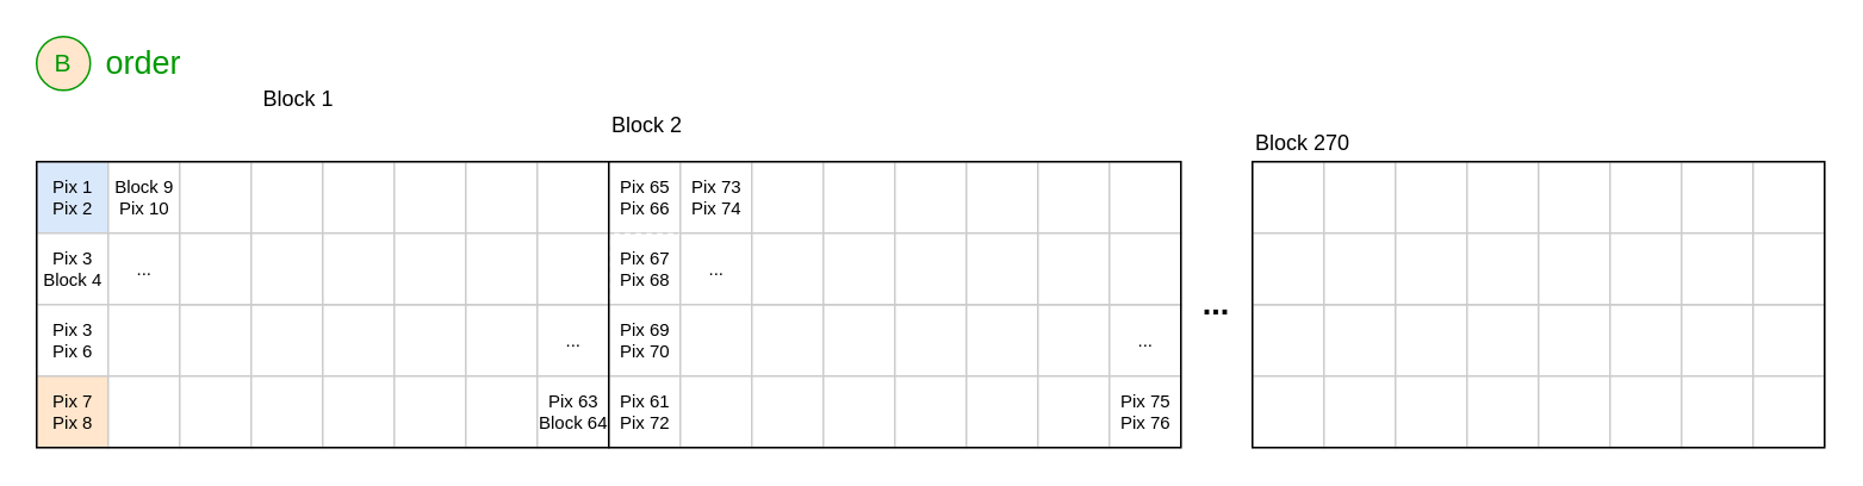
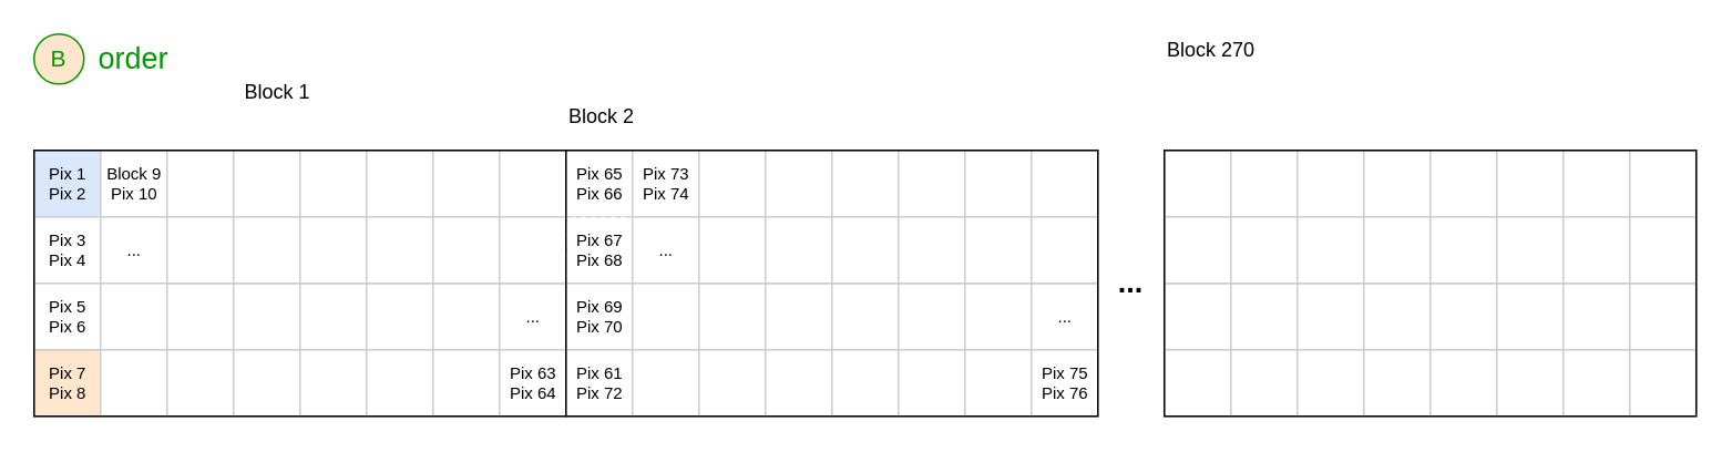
  <mxCell id="0" style=";html=1;" />
  <mxCell id="1" style=";html=1;" parent="0" />
  <mxCell id="2" value="Pix 1&lt;br&gt;Pix 2" style="align=center;strokeColor=#CCCCCC;html=1;fontSize=10;fillColor=#dae8fc;" parent="1" vertex="1"><mxGeometry x="20" y="90" width="40" height="40" as="geometry" /></mxCell>
  <mxCell id="3" value="Block 1" style="text;html=1;strokeColor=none;fillColor=none;align=left;verticalAlign=middle;whiteSpace=wrap;rounded=0;" parent="1" vertex="1"><mxGeometry x="145" y="45" width="50" height="20" as="geometry" /></mxCell>
  <mxCell id="4" value="Block 2" style="text;html=1;strokeColor=none;fillColor=none;align=left;verticalAlign=middle;whiteSpace=wrap;rounded=0;" parent="1" vertex="1"><mxGeometry x="340" y="60" width="50" height="20" as="geometry" /></mxCell>
- <mxCell id="5" value="Block 270" style="text;html=1;strokeColor=none;fillColor=none;align=left;verticalAlign=middle;whiteSpace=wrap;rounded=0;" parent="1" vertex="1"><mxGeometry x="700" y="70" width="70" height="20" as="geometry" /></mxCell>
+ <mxCell id="5" value="Block 270" style="text;html=1;strokeColor=none;fillColor=none;align=left;verticalAlign=middle;whiteSpace=wrap;rounded=0;" parent="1" vertex="1"><mxGeometry x="700" y="20" width="70" height="20" as="geometry" /></mxCell>
  <mxCell id="6" value="..." style="text;html=1;strokeColor=none;fillColor=none;align=center;verticalAlign=middle;whiteSpace=wrap;rounded=0;fontColor=#000000;fontStyle=1;fontSize=18;" parent="1" vertex="1"><mxGeometry x="660" y="160" width="40" height="20" as="geometry" /></mxCell>
  <mxCell id="7" value="B" style="ellipse;whiteSpace=wrap;html=1;aspect=fixed;strokeColor=#009900;fontColor=#009900;fontSize=14;fillColor=#ffe6cc;" parent="1" vertex="1"><mxGeometry x="20" y="20" width="30" height="30" as="geometry" /></mxCell>
  <mxCell id="8" value="order" style="text;html=1;strokeColor=none;fillColor=none;align=center;verticalAlign=middle;whiteSpace=wrap;rounded=0;fontSize=18;fontColor=#009900;" parent="1" vertex="1"><mxGeometry x="60" y="25" width="40" height="20" as="geometry" /></mxCell>
- <mxCell id="9" value="Pix 3&lt;br&gt;Block 4" style="align=center;strokeColor=#CCCCCC;html=1;fontSize=10;" vertex="1" parent="1"><mxGeometry x="20" y="130" width="40" height="40" as="geometry" /></mxCell>
- <mxCell id="10" value="Pix 3&lt;br&gt;Pix 6" style="align=center;strokeColor=#CCCCCC;html=1;fontSize=10;" vertex="1" parent="1"><mxGeometry x="20" y="170" width="40" height="40" as="geometry" /></mxCell>
+ <mxCell id="9" value="Pix 3&lt;br&gt;Pix 4" style="align=center;strokeColor=#CCCCCC;html=1;fontSize=10;" vertex="1" parent="1"><mxGeometry x="20" y="130" width="40" height="40" as="geometry" /></mxCell>
+ <mxCell id="10" value="Pix 5&lt;br&gt;Pix 6" style="align=center;strokeColor=#CCCCCC;html=1;fontSize=10;" vertex="1" parent="1"><mxGeometry x="20" y="170" width="40" height="40" as="geometry" /></mxCell>
  <mxCell id="11" value="Pix 7&lt;br&gt;Pix 8" style="align=center;strokeColor=#CCCCCC;html=1;fontSize=10;fillColor=#ffe6cc;" vertex="1" parent="1"><mxGeometry x="20" y="210" width="40" height="40" as="geometry" /></mxCell>
  <mxCell id="12" value="Block 9&lt;br&gt;Pix 10" style="align=center;strokeColor=#CCCCCC;html=1;fontSize=10;" vertex="1" parent="1"><mxGeometry x="60" y="90" width="40" height="40" as="geometry" /></mxCell>
  <mxCell id="13" value="..." style="align=center;strokeColor=#CCCCCC;html=1;fontSize=10;" vertex="1" parent="1"><mxGeometry x="60" y="130" width="40" height="40" as="geometry" /></mxCell>
  <mxCell id="14" value="" style="align=center;strokeColor=#CCCCCC;html=1;fontSize=10;" vertex="1" parent="1"><mxGeometry x="60" y="170" width="40" height="40" as="geometry" /></mxCell>
  <mxCell id="15" value="" style="align=center;strokeColor=#CCCCCC;html=1;fontSize=10;" vertex="1" parent="1"><mxGeometry x="60" y="210" width="40" height="40" as="geometry" /></mxCell>
  <mxCell id="16" value="" style="align=center;strokeColor=#CCCCCC;html=1;fontSize=10;" vertex="1" parent="1"><mxGeometry x="100" y="170" width="40" height="40" as="geometry" /></mxCell>
  <mxCell id="17" value="" style="align=center;strokeColor=#CCCCCC;html=1;fontSize=10;" vertex="1" parent="1"><mxGeometry x="100" y="210" width="40" height="40" as="geometry" /></mxCell>
  <mxCell id="18" value="" style="align=center;strokeColor=#CCCCCC;html=1;fontSize=10;" vertex="1" parent="1"><mxGeometry x="100" y="90" width="40" height="40" as="geometry" /></mxCell>
  <mxCell id="19" value="" style="align=center;strokeColor=#CCCCCC;html=1;fontSize=10;" vertex="1" parent="1"><mxGeometry x="100" y="130" width="40" height="40" as="geometry" /></mxCell>
  <mxCell id="20" value="" style="align=center;strokeColor=#CCCCCC;html=1;fontSize=10;" vertex="1" parent="1"><mxGeometry x="140" y="170" width="40" height="40" as="geometry" /></mxCell>
  <mxCell id="21" value="" style="align=center;strokeColor=#CCCCCC;html=1;fontSize=10;" vertex="1" parent="1"><mxGeometry x="140" y="210" width="40" height="40" as="geometry" /></mxCell>
  <mxCell id="22" value="" style="align=center;strokeColor=#CCCCCC;html=1;fontSize=10;" vertex="1" parent="1"><mxGeometry x="140" y="90" width="40" height="40" as="geometry" /></mxCell>
  <mxCell id="23" value="" style="align=center;strokeColor=#CCCCCC;html=1;fontSize=10;" vertex="1" parent="1"><mxGeometry x="140" y="130" width="40" height="40" as="geometry" /></mxCell>
  <mxCell id="24" value="" style="align=center;strokeColor=#CCCCCC;html=1;fontSize=10;" vertex="1" parent="1"><mxGeometry x="180" y="170" width="40" height="40" as="geometry" /></mxCell>
  <mxCell id="25" value="" style="align=center;strokeColor=#CCCCCC;html=1;fontSize=10;" vertex="1" parent="1"><mxGeometry x="180" y="210" width="40" height="40" as="geometry" /></mxCell>
  <mxCell id="26" value="" style="align=center;strokeColor=#CCCCCC;html=1;fontSize=10;" vertex="1" parent="1"><mxGeometry x="180" y="90" width="40" height="40" as="geometry" /></mxCell>
  <mxCell id="27" value="" style="align=center;strokeColor=#CCCCCC;html=1;fontSize=10;" vertex="1" parent="1"><mxGeometry x="180" y="130" width="40" height="40" as="geometry" /></mxCell>
  <mxCell id="28" value="" style="align=center;strokeColor=#CCCCCC;html=1;fontSize=10;" vertex="1" parent="1"><mxGeometry x="220" y="170" width="40" height="40" as="geometry" /></mxCell>
  <mxCell id="29" value="" style="align=center;strokeColor=#CCCCCC;html=1;fontSize=10;" vertex="1" parent="1"><mxGeometry x="220" y="210" width="40" height="40" as="geometry" /></mxCell>
  <mxCell id="30" value="" style="align=center;strokeColor=#CCCCCC;html=1;fontSize=10;" vertex="1" parent="1"><mxGeometry x="220" y="90" width="40" height="40" as="geometry" /></mxCell>
  <mxCell id="31" value="" style="align=center;strokeColor=#CCCCCC;html=1;fontSize=10;" vertex="1" parent="1"><mxGeometry x="220" y="130" width="40" height="40" as="geometry" /></mxCell>
  <mxCell id="32" value="" style="align=center;strokeColor=#CCCCCC;html=1;fontSize=10;" vertex="1" parent="1"><mxGeometry x="260" y="170" width="40" height="40" as="geometry" /></mxCell>
  <mxCell id="33" value="" style="align=center;strokeColor=#CCCCCC;html=1;fontSize=10;" vertex="1" parent="1"><mxGeometry x="260" y="210" width="40" height="40" as="geometry" /></mxCell>
  <mxCell id="34" value="" style="align=center;strokeColor=#CCCCCC;html=1;fontSize=10;" vertex="1" parent="1"><mxGeometry x="260" y="90" width="40" height="40" as="geometry" /></mxCell>
  <mxCell id="35" value="" style="align=center;strokeColor=#CCCCCC;html=1;fontSize=10;" vertex="1" parent="1"><mxGeometry x="260" y="130" width="40" height="40" as="geometry" /></mxCell>
  <mxCell id="36" value="..." style="align=center;strokeColor=#CCCCCC;html=1;fontSize=10;" vertex="1" parent="1"><mxGeometry x="300" y="170" width="40" height="40" as="geometry" /></mxCell>
- <mxCell id="37" value="Pix 63&lt;br&gt;Block 64" style="align=center;strokeColor=#CCCCCC;html=1;fontSize=10;" vertex="1" parent="1"><mxGeometry x="300" y="210" width="40" height="40" as="geometry" /></mxCell>
+ <mxCell id="37" value="Pix 63&lt;br&gt;Pix 64" style="align=center;strokeColor=#CCCCCC;html=1;fontSize=10;" vertex="1" parent="1"><mxGeometry x="300" y="210" width="40" height="40" as="geometry" /></mxCell>
  <mxCell id="38" value="" style="align=center;strokeColor=#CCCCCC;html=1;fontSize=10;" vertex="1" parent="1"><mxGeometry x="300" y="90" width="40" height="40" as="geometry" /></mxCell>
  <mxCell id="39" value="" style="align=center;strokeColor=#CCCCCC;html=1;fontSize=10;" vertex="1" parent="1"><mxGeometry x="300" y="130" width="40" height="40" as="geometry" /></mxCell>
  <mxCell id="40" value="" style="rounded=0;whiteSpace=wrap;html=1;fillColor=none;" parent="1" vertex="1"><mxGeometry x="20" y="90" width="320" height="160" as="geometry" /></mxCell>
  <mxCell id="41" value="" style="align=center;strokeColor=#CCCCCC;html=1;fontSize=10;" vertex="1" parent="1"><mxGeometry x="700" y="170" width="40" height="40" as="geometry" /></mxCell>
  <mxCell id="42" value="" style="align=center;strokeColor=#CCCCCC;html=1;fontSize=10;" vertex="1" parent="1"><mxGeometry x="700" y="210" width="40" height="40" as="geometry" /></mxCell>
  <mxCell id="43" value="" style="align=center;strokeColor=#CCCCCC;html=1;fontSize=10;" vertex="1" parent="1"><mxGeometry x="700" y="90" width="40" height="40" as="geometry" /></mxCell>
  <mxCell id="44" value="" style="align=center;strokeColor=#CCCCCC;html=1;fontSize=10;" vertex="1" parent="1"><mxGeometry x="700" y="130" width="40" height="40" as="geometry" /></mxCell>
  <mxCell id="45" value="" style="align=center;strokeColor=#CCCCCC;html=1;fontSize=10;" vertex="1" parent="1"><mxGeometry x="740" y="170" width="40" height="40" as="geometry" /></mxCell>
  <mxCell id="46" value="" style="align=center;strokeColor=#CCCCCC;html=1;fontSize=10;" vertex="1" parent="1"><mxGeometry x="740" y="210" width="40" height="40" as="geometry" /></mxCell>
  <mxCell id="47" value="" style="align=center;strokeColor=#CCCCCC;html=1;fontSize=10;" vertex="1" parent="1"><mxGeometry x="740" y="90" width="40" height="40" as="geometry" /></mxCell>
  <mxCell id="48" value="" style="align=center;strokeColor=#CCCCCC;html=1;fontSize=10;" vertex="1" parent="1"><mxGeometry x="740" y="130" width="40" height="40" as="geometry" /></mxCell>
  <mxCell id="49" value="" style="align=center;strokeColor=#CCCCCC;html=1;fontSize=10;" vertex="1" parent="1"><mxGeometry x="780" y="170" width="40" height="40" as="geometry" /></mxCell>
  <mxCell id="50" value="" style="align=center;strokeColor=#CCCCCC;html=1;fontSize=10;" vertex="1" parent="1"><mxGeometry x="780" y="210" width="40" height="40" as="geometry" /></mxCell>
  <mxCell id="51" value="" style="align=center;strokeColor=#CCCCCC;html=1;fontSize=10;" vertex="1" parent="1"><mxGeometry x="780" y="90" width="40" height="40" as="geometry" /></mxCell>
  <mxCell id="52" value="" style="align=center;strokeColor=#CCCCCC;html=1;fontSize=10;" vertex="1" parent="1"><mxGeometry x="780" y="130" width="40" height="40" as="geometry" /></mxCell>
  <mxCell id="53" value="" style="align=center;strokeColor=#CCCCCC;html=1;fontSize=10;" vertex="1" parent="1"><mxGeometry x="820" y="170" width="40" height="40" as="geometry" /></mxCell>
  <mxCell id="54" value="" style="align=center;strokeColor=#CCCCCC;html=1;fontSize=10;" vertex="1" parent="1"><mxGeometry x="820" y="210" width="40" height="40" as="geometry" /></mxCell>
  <mxCell id="55" value="" style="align=center;strokeColor=#CCCCCC;html=1;fontSize=10;" vertex="1" parent="1"><mxGeometry x="820" y="90" width="40" height="40" as="geometry" /></mxCell>
  <mxCell id="56" value="" style="align=center;strokeColor=#CCCCCC;html=1;fontSize=10;" vertex="1" parent="1"><mxGeometry x="820" y="130" width="40" height="40" as="geometry" /></mxCell>
  <mxCell id="57" value="" style="align=center;strokeColor=#CCCCCC;html=1;fontSize=10;" vertex="1" parent="1"><mxGeometry x="860" y="170" width="40" height="40" as="geometry" /></mxCell>
  <mxCell id="58" value="" style="align=center;strokeColor=#CCCCCC;html=1;fontSize=10;" vertex="1" parent="1"><mxGeometry x="860" y="210" width="40" height="40" as="geometry" /></mxCell>
  <mxCell id="59" value="" style="align=center;strokeColor=#CCCCCC;html=1;fontSize=10;" vertex="1" parent="1"><mxGeometry x="860" y="90" width="40" height="40" as="geometry" /></mxCell>
  <mxCell id="60" value="" style="align=center;strokeColor=#CCCCCC;html=1;fontSize=10;" vertex="1" parent="1"><mxGeometry x="860" y="130" width="40" height="40" as="geometry" /></mxCell>
  <mxCell id="61" value="" style="align=center;strokeColor=#CCCCCC;html=1;fontSize=10;" vertex="1" parent="1"><mxGeometry x="900" y="170" width="40" height="40" as="geometry" /></mxCell>
  <mxCell id="62" value="" style="align=center;strokeColor=#CCCCCC;html=1;fontSize=10;" vertex="1" parent="1"><mxGeometry x="900" y="210" width="40" height="40" as="geometry" /></mxCell>
  <mxCell id="63" value="" style="align=center;strokeColor=#CCCCCC;html=1;fontSize=10;" vertex="1" parent="1"><mxGeometry x="900" y="90" width="40" height="40" as="geometry" /></mxCell>
  <mxCell id="64" value="" style="align=center;strokeColor=#CCCCCC;html=1;fontSize=10;" vertex="1" parent="1"><mxGeometry x="900" y="130" width="40" height="40" as="geometry" /></mxCell>
  <mxCell id="65" value="" style="align=center;strokeColor=#CCCCCC;html=1;fontSize=10;" vertex="1" parent="1"><mxGeometry x="940" y="170" width="40" height="40" as="geometry" /></mxCell>
  <mxCell id="66" value="" style="align=center;strokeColor=#CCCCCC;html=1;fontSize=10;" vertex="1" parent="1"><mxGeometry x="940" y="210" width="40" height="40" as="geometry" /></mxCell>
  <mxCell id="67" value="" style="align=center;strokeColor=#CCCCCC;html=1;fontSize=10;" vertex="1" parent="1"><mxGeometry x="940" y="90" width="40" height="40" as="geometry" /></mxCell>
  <mxCell id="68" value="" style="align=center;strokeColor=#CCCCCC;html=1;fontSize=10;" vertex="1" parent="1"><mxGeometry x="940" y="130" width="40" height="40" as="geometry" /></mxCell>
  <mxCell id="69" value="" style="align=center;strokeColor=#CCCCCC;html=1;fontSize=10;" vertex="1" parent="1"><mxGeometry x="980" y="170" width="40" height="40" as="geometry" /></mxCell>
  <mxCell id="70" value="" style="align=center;strokeColor=#CCCCCC;html=1;fontSize=10;" vertex="1" parent="1"><mxGeometry x="980" y="210" width="40" height="40" as="geometry" /></mxCell>
  <mxCell id="71" value="" style="align=center;strokeColor=#CCCCCC;html=1;fontSize=10;" vertex="1" parent="1"><mxGeometry x="980" y="90" width="40" height="40" as="geometry" /></mxCell>
  <mxCell id="72" value="" style="align=center;strokeColor=#CCCCCC;html=1;fontSize=10;" vertex="1" parent="1"><mxGeometry x="980" y="130" width="40" height="40" as="geometry" /></mxCell>
  <mxCell id="73" value="" style="rounded=0;whiteSpace=wrap;html=1;fillColor=none;" parent="1" vertex="1"><mxGeometry x="700" y="90" width="320" height="160" as="geometry" /></mxCell>
  <mxCell id="74" value="Pix 65&lt;br&gt;Pix 66" style="align=center;strokeColor=#CCCCCC;html=1;fontSize=10;" vertex="1" parent="1"><mxGeometry x="340" y="90" width="40" height="40" as="geometry" /></mxCell>
  <mxCell id="75" value="Pix 67&lt;br&gt;Pix 68" style="align=center;strokeColor=#CCCCCC;html=1;fontSize=10;dashed=1;" vertex="1" parent="1"><mxGeometry x="340" y="130" width="40" height="40" as="geometry" /></mxCell>
  <mxCell id="76" value="Pix 69&lt;br&gt;Pix 70" style="align=center;strokeColor=#CCCCCC;html=1;fontSize=10;" vertex="1" parent="1"><mxGeometry x="340" y="170" width="40" height="40" as="geometry" /></mxCell>
  <mxCell id="77" value="Pix 61&lt;br&gt;Pix 72" style="align=center;strokeColor=#CCCCCC;html=1;fontSize=10;" vertex="1" parent="1"><mxGeometry x="340" y="210" width="40" height="40" as="geometry" /></mxCell>
  <mxCell id="78" value="Pix 73&lt;br&gt;Pix 74" style="align=center;strokeColor=#CCCCCC;html=1;fontSize=10;" vertex="1" parent="1"><mxGeometry x="380" y="90" width="40" height="40" as="geometry" /></mxCell>
  <mxCell id="79" value="..." style="align=center;strokeColor=#CCCCCC;html=1;fontSize=10;" vertex="1" parent="1"><mxGeometry x="380" y="130" width="40" height="40" as="geometry" /></mxCell>
  <mxCell id="80" value="" style="align=center;strokeColor=#CCCCCC;html=1;fontSize=10;" vertex="1" parent="1"><mxGeometry x="380" y="170" width="40" height="40" as="geometry" /></mxCell>
  <mxCell id="81" value="" style="align=center;strokeColor=#CCCCCC;html=1;fontSize=10;" vertex="1" parent="1"><mxGeometry x="380" y="210" width="40" height="40" as="geometry" /></mxCell>
  <mxCell id="82" value="" style="align=center;strokeColor=#CCCCCC;html=1;fontSize=10;" vertex="1" parent="1"><mxGeometry x="420" y="170" width="40" height="40" as="geometry" /></mxCell>
  <mxCell id="83" value="" style="align=center;strokeColor=#CCCCCC;html=1;fontSize=10;" vertex="1" parent="1"><mxGeometry x="420" y="210" width="40" height="40" as="geometry" /></mxCell>
  <mxCell id="84" value="" style="align=center;strokeColor=#CCCCCC;html=1;fontSize=10;" vertex="1" parent="1"><mxGeometry x="420" y="90" width="40" height="40" as="geometry" /></mxCell>
  <mxCell id="85" value="" style="align=center;strokeColor=#CCCCCC;html=1;fontSize=10;" vertex="1" parent="1"><mxGeometry x="420" y="130" width="40" height="40" as="geometry" /></mxCell>
  <mxCell id="86" value="" style="align=center;strokeColor=#CCCCCC;html=1;fontSize=10;" vertex="1" parent="1"><mxGeometry x="460" y="170" width="40" height="40" as="geometry" /></mxCell>
  <mxCell id="87" value="" style="align=center;strokeColor=#CCCCCC;html=1;fontSize=10;" vertex="1" parent="1"><mxGeometry x="460" y="210" width="40" height="40" as="geometry" /></mxCell>
  <mxCell id="88" value="" style="align=center;strokeColor=#CCCCCC;html=1;fontSize=10;" vertex="1" parent="1"><mxGeometry x="460" y="90" width="40" height="40" as="geometry" /></mxCell>
  <mxCell id="89" value="" style="align=center;strokeColor=#CCCCCC;html=1;fontSize=10;" vertex="1" parent="1"><mxGeometry x="460" y="130" width="40" height="40" as="geometry" /></mxCell>
  <mxCell id="90" value="" style="align=center;strokeColor=#CCCCCC;html=1;fontSize=10;" vertex="1" parent="1"><mxGeometry x="500" y="170" width="40" height="40" as="geometry" /></mxCell>
  <mxCell id="91" value="" style="align=center;strokeColor=#CCCCCC;html=1;fontSize=10;" vertex="1" parent="1"><mxGeometry x="500" y="210" width="40" height="40" as="geometry" /></mxCell>
  <mxCell id="92" value="" style="align=center;strokeColor=#CCCCCC;html=1;fontSize=10;" vertex="1" parent="1"><mxGeometry x="500" y="90" width="40" height="40" as="geometry" /></mxCell>
  <mxCell id="93" value="" style="align=center;strokeColor=#CCCCCC;html=1;fontSize=10;" vertex="1" parent="1"><mxGeometry x="500" y="130" width="40" height="40" as="geometry" /></mxCell>
  <mxCell id="94" value="" style="align=center;strokeColor=#CCCCCC;html=1;fontSize=10;" vertex="1" parent="1"><mxGeometry x="540" y="170" width="40" height="40" as="geometry" /></mxCell>
  <mxCell id="95" value="" style="align=center;strokeColor=#CCCCCC;html=1;fontSize=10;" vertex="1" parent="1"><mxGeometry x="540" y="210" width="40" height="40" as="geometry" /></mxCell>
  <mxCell id="96" value="" style="align=center;strokeColor=#CCCCCC;html=1;fontSize=10;" vertex="1" parent="1"><mxGeometry x="540" y="90" width="40" height="40" as="geometry" /></mxCell>
  <mxCell id="97" value="" style="align=center;strokeColor=#CCCCCC;html=1;fontSize=10;" vertex="1" parent="1"><mxGeometry x="540" y="130" width="40" height="40" as="geometry" /></mxCell>
  <mxCell id="98" value="" style="align=center;strokeColor=#CCCCCC;html=1;fontSize=10;" vertex="1" parent="1"><mxGeometry x="580" y="170" width="40" height="40" as="geometry" /></mxCell>
  <mxCell id="99" value="" style="align=center;strokeColor=#CCCCCC;html=1;fontSize=10;" vertex="1" parent="1"><mxGeometry x="580" y="210" width="40" height="40" as="geometry" /></mxCell>
  <mxCell id="100" value="" style="align=center;strokeColor=#CCCCCC;html=1;fontSize=10;" vertex="1" parent="1"><mxGeometry x="580" y="90" width="40" height="40" as="geometry" /></mxCell>
  <mxCell id="101" value="" style="align=center;strokeColor=#CCCCCC;html=1;fontSize=10;" vertex="1" parent="1"><mxGeometry x="580" y="130" width="40" height="40" as="geometry" /></mxCell>
  <mxCell id="102" value="..." style="align=center;strokeColor=#CCCCCC;html=1;fontSize=10;" vertex="1" parent="1"><mxGeometry x="620" y="170" width="40" height="40" as="geometry" /></mxCell>
  <mxCell id="103" value="Pix 75&lt;br&gt;Pix 76" style="align=center;strokeColor=#CCCCCC;html=1;fontSize=10;" vertex="1" parent="1"><mxGeometry x="620" y="210" width="40" height="40" as="geometry" /></mxCell>
  <mxCell id="104" value="" style="align=center;strokeColor=#CCCCCC;html=1;fontSize=10;" vertex="1" parent="1"><mxGeometry x="620" y="90" width="40" height="40" as="geometry" /></mxCell>
  <mxCell id="105" value="" style="align=center;strokeColor=#CCCCCC;html=1;fontSize=10;" vertex="1" parent="1"><mxGeometry x="620" y="130" width="40" height="40" as="geometry" /></mxCell>
  <mxCell id="106" value="" style="rounded=0;whiteSpace=wrap;html=1;fillColor=none;" parent="1" vertex="1"><mxGeometry x="340" y="90" width="320" height="160" as="geometry" /></mxCell>
